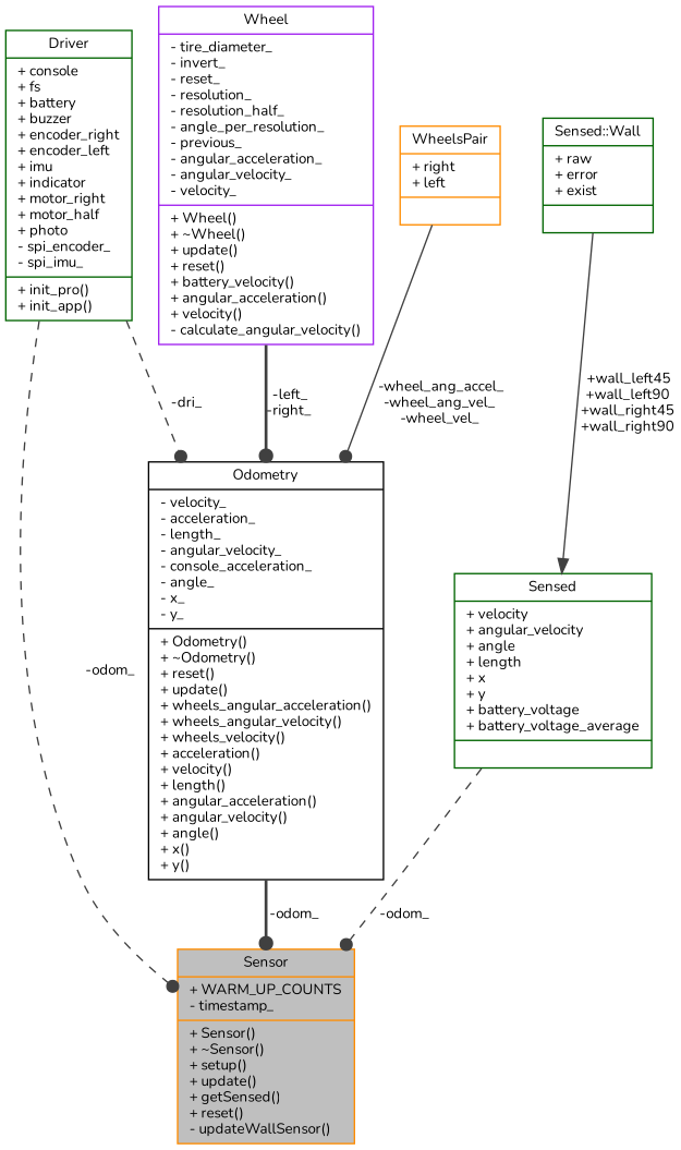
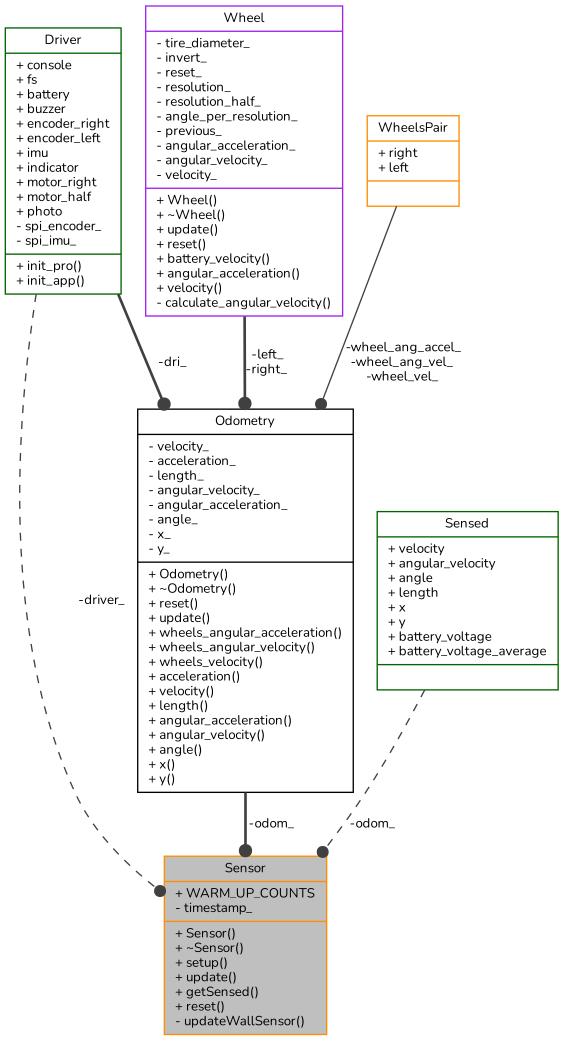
  digraph {
    fontname=Nunito
    node [color=darkgreen fillcolor=white fontname=Nunito fontsize=10 shape=record style=filled]
    edge [arrowhead=dot color=grey25 fontname=Nunito fontsize=10 labelfontname=Helvetica labelfontsize=10 style=dashed]
    n1 [color=darkorange fillcolor=grey75 fontcolor=black height=0.2 label="{Sensor\n|+ WARM_UP_COUNTS\l- timestamp_\l|+ Sensor()\l+ ~Sensor()\l+ setup()\l+ update()\l+ getSensed()\l+ reset()\l- updateWallSensor()\l}" width=0.4]
    n2 [height=0.2 label="{Driver\n|+ console\l+ fs\l+ battery\l+ buzzer\l+ encoder_right\l+ encoder_left\l+ imu\l+ indicator\l+ motor_right\l+ motor_half\l+ photo\l- spi_encoder_\l- spi_imu_\l|+ init_pro()\l+ init_app()\l}" width=0.4]
-   n3 [color=black height=0.2 label="{Odometry\n|- velocity_\l- acceleration_\l- length_\l- angular_velocity_\l- console_acceleration_\l- angle_\l- x_\l- y_\l|+ Odometry()\l+ ~Odometry()\l+ reset()\l+ update()\l+ wheels_angular_acceleration()\l+ wheels_angular_velocity()\l+ wheels_velocity()\l+ acceleration()\l+ velocity()\l+ length()\l+ angular_acceleration()\l+ angular_velocity()\l+ angle()\l+ x()\l+ y()\l}" width=0.4]
+   n3 [color=black height=0.2 label="{Odometry\n|- velocity_\l- acceleration_\l- length_\l- angular_velocity_\l- angular_acceleration_\l- angle_\l- x_\l- y_\l|+ Odometry()\l+ ~Odometry()\l+ reset()\l+ update()\l+ wheels_angular_acceleration()\l+ wheels_angular_velocity()\l+ wheels_velocity()\l+ acceleration()\l+ velocity()\l+ length()\l+ angular_acceleration()\l+ angular_velocity()\l+ angle()\l+ x()\l+ y()\l}" width=0.4]
    n4 [height=0.2 label="{Sensed\n|+ velocity\l+ angular_velocity\l+ angle\l+ length\l+ x\l+ y\l+ battery_voltage\l+ battery_voltage_average\l|}" width=0.4]
-   n5 [height=0.2 label="{Sensed::Wall\n|+ raw\l+ error\l+ exist\l|}" width=0.4]
    n6 [color=purple height=0.2 label="{Wheel\n|- tire_diameter_\l- invert_\l- reset_\l- resolution_\l- resolution_half_\l- angle_per_resolution_\l- previous_\l- angular_acceleration_\l- angular_velocity_\l- velocity_\l|+ Wheel()\l+ ~Wheel()\l+ update()\l+ reset()\l+ battery_velocity()\l+ angular_acceleration()\l+ velocity()\l- calculate_angular_velocity()\l}" width=0.4]
    n7 [color=darkorange height=0.2 label="{WheelsPair\n|+ right\l+ left\l|}" width=0.4]
-   n2 -> n1 [label=" -odom_"]
-   n2 -> n3 [label=" -dri_"]
+   n2 -> n1 [label=" -driver_"]
+   n2 -> n3 [label=" -dri_" style=bold]
    n3 -> n1 [label=" -odom_" style=bold]
    n4 -> n1 [label=" -odom_"]
-   n5 -> n4 [arrowhead=normal label=" +wall_left45\n+wall_left90\n+wall_right45\n+wall_right90" style=solid]
    n6 -> n3 [label=" -left_\n-right_" style=bold]
    n7 -> n3 [label=" -wheel_ang_accel_\n-wheel_ang_vel_\n-wheel_vel_" style=solid]
  }
